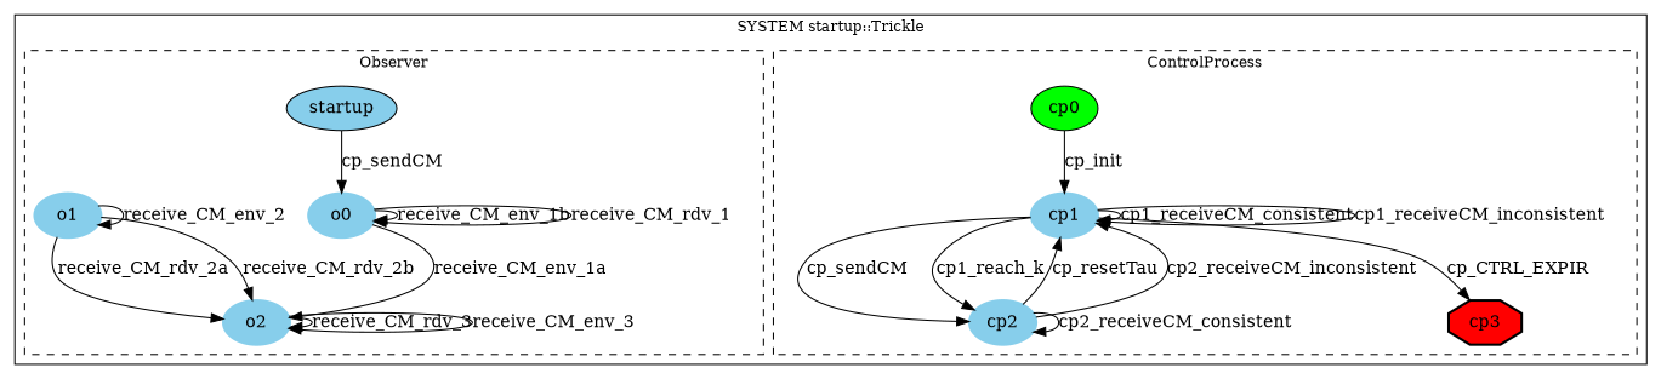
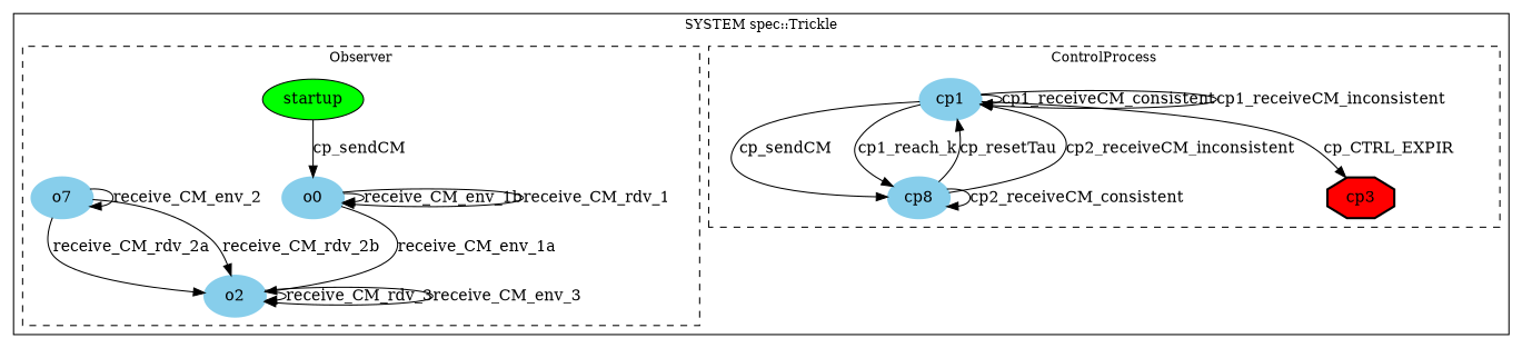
  digraph {
    compound=true
    fontsize=12
    node [color=skyblue shape=ellipse style="bold,filled"]
    n1 [color=white label=ControlProcess shape=point style=invisible]
-   n2 [fillcolor=green label=cp0 shape=oval style=filled color=""]
    n3 [label=cp1]
-   n4 [label=cp2]
+   n4 [label=cp8]
    n5 [fillcolor=red label=cp3 shape=octagon color=""]
    n6 [color=white label=Observer shape=point style=invisible]
-   n7 [fillcolor=skyblue label=startup shape=oval style=filled color=""]
+   n7 [fillcolor=green label=startup shape=oval style=filled color=""]
    n8 [label=o0]
-   n9 [label=o1]
+   n9 [label=o7]
    n10 [label=o2]
    subgraph cluster_1 {
-     label="SYSTEM startup::Trickle"
+     label="SYSTEM spec::Trickle"
      subgraph cluster_2 {
        label=ControlProcess
        style=dashed
        n1
-       n2
        n3
        n4
        n5
      }
      subgraph cluster_3 {
        label=Observer
        style=dashed
        n6
        n7
        n8
        n9
        n10
      }
    }
-   n2 -> n3 [label=cp_init]
    n3 -> n3 [label=cp1_receiveCM_consistent]
    n3 -> n3 [label=cp1_receiveCM_inconsistent]
    n3 -> n4 [label=cp_sendCM]
    n3 -> n4 [label=cp1_reach_k]
    n3 -> n5 [label=cp_CTRL_EXPIR]
    n4 -> n3 [label=cp_resetTau]
    n4 -> n3 [label=cp2_receiveCM_inconsistent]
    n4 -> n4 [label=cp2_receiveCM_consistent]
    n7 -> n8 [label=cp_sendCM]
    n8 -> n8 [label=receive_CM_env_1b]
    n8 -> n8 [label=receive_CM_rdv_1]
    n8 -> n10 [label=receive_CM_env_1a]
    n9 -> n9 [label=receive_CM_env_2]
    n9 -> n10 [label=receive_CM_rdv_2a]
    n9 -> n10 [label=receive_CM_rdv_2b]
    n10 -> n10 [label=receive_CM_rdv_3]
    n10 -> n10 [label=receive_CM_env_3]
  }
